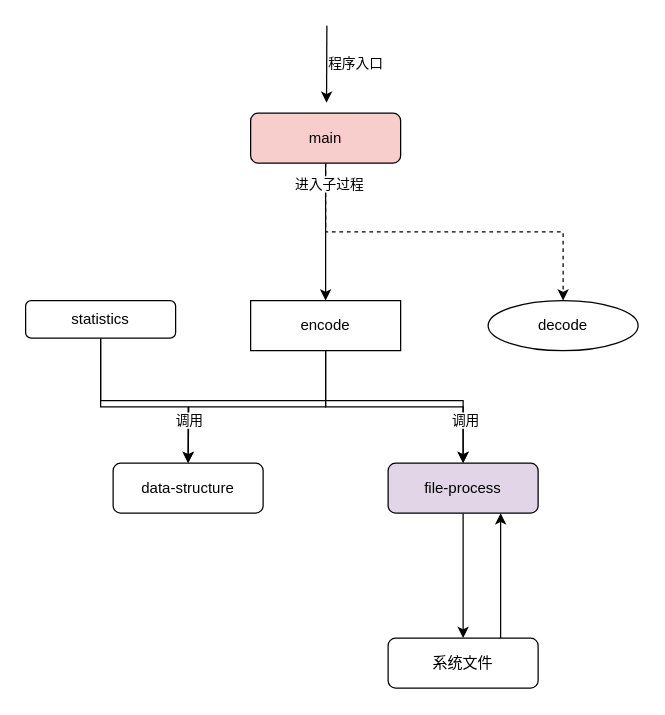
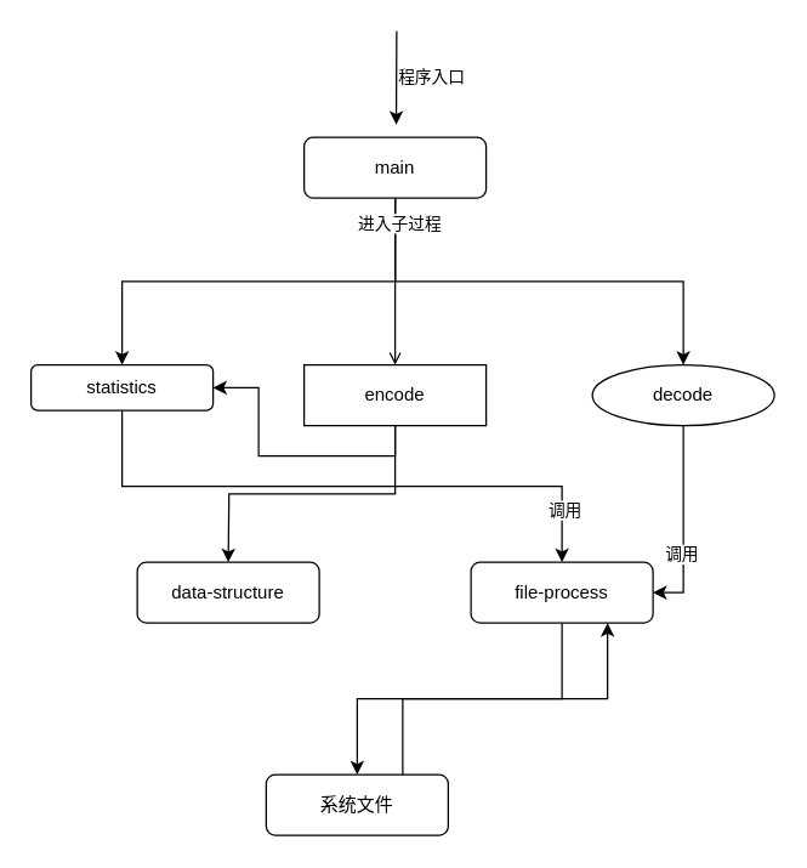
  <mxCell id="0" />
  <mxCell id="1" parent="0" />
- <mxCell id="3" style="edgeStyle=orthogonalEdgeStyle;rounded=0;orthogonalLoop=1;jettySize=auto;html=1;exitX=0.5;exitY=1;exitDx=0;exitDy=0;entryX=0.5;entryY=0;entryDx=0;entryDy=0;" edge="1" parent="1" source="6" target="14"><mxGeometry relative="1" as="geometry" /></mxCell>
- <mxCell id="4" style="edgeStyle=orthogonalEdgeStyle;rounded=0;orthogonalLoop=1;jettySize=auto;html=1;exitX=0.5;exitY=1;exitDx=0;exitDy=0;entryX=0.5;entryY=0;entryDx=0;entryDy=0;dashed=1;" edge="1" parent="1" source="6" target="11"><mxGeometry relative="1" as="geometry" /></mxCell>
+ <mxCell id="2" style="edgeStyle=orthogonalEdgeStyle;rounded=0;orthogonalLoop=1;jettySize=auto;html=1;exitX=0.5;exitY=1;exitDx=0;exitDy=0;entryX=0.5;entryY=0;entryDx=0;entryDy=0;" edge="1" parent="1" source="6" target="19"><mxGeometry relative="1" as="geometry" /></mxCell>
+ <mxCell id="3" style="edgeStyle=orthogonalEdgeStyle;rounded=0;orthogonalLoop=1;jettySize=auto;html=1;exitX=0.5;exitY=1;exitDx=0;exitDy=0;entryX=0.5;entryY=0;entryDx=0;entryDy=0;endArrow=open;" edge="1" parent="1" source="6" target="14"><mxGeometry relative="1" as="geometry" /></mxCell>
+ <mxCell id="4" style="edgeStyle=orthogonalEdgeStyle;rounded=0;orthogonalLoop=1;jettySize=auto;html=1;exitX=0.5;exitY=1;exitDx=0;exitDy=0;entryX=0.5;entryY=0;entryDx=0;entryDy=0;" edge="1" parent="1" source="6" target="11"><mxGeometry relative="1" as="geometry" /></mxCell>
  <mxCell id="5" value="进入子过程" style="edgeLabel;html=1;align=center;verticalAlign=middle;resizable=0;points=[];" vertex="1" connectable="0" parent="4"><mxGeometry x="-0.896" y="2" relative="1" as="geometry"><mxPoint as="offset" /></mxGeometry></mxCell>
- <mxCell id="6" value="main" style="rounded=1;whiteSpace=wrap;html=1;fontSize=12;glass=0;strokeWidth=1;shadow=0;fillColor=#f8cecc;" parent="1" vertex="1"><mxGeometry x="200" y="90" width="120" height="40" as="geometry" /></mxCell>
+ <mxCell id="6" value="main" style="rounded=1;whiteSpace=wrap;html=1;fontSize=12;glass=0;strokeWidth=1;shadow=0;" parent="1" vertex="1"><mxGeometry x="200" y="90" width="120" height="40" as="geometry" /></mxCell>
  <mxCell id="7" value="" style="endArrow=classic;html=1;entryX=0.506;entryY=-0.208;entryDx=0;entryDy=0;entryPerimeter=0;" edge="1" parent="1" target="6"><mxGeometry width="50" height="50" relative="1" as="geometry"><mxPoint x="261" y="20" as="sourcePoint" /><mxPoint x="340" y="340" as="targetPoint" /></mxGeometry></mxCell>
  <mxCell id="8" value="程序入口" style="edgeLabel;html=1;align=center;verticalAlign=middle;resizable=0;points=[];" vertex="1" connectable="0" parent="7"><mxGeometry x="-0.549" y="-4" relative="1" as="geometry"><mxPoint x="27" y="16" as="offset" /></mxGeometry></mxCell>
+ <mxCell id="9" style="edgeStyle=orthogonalEdgeStyle;rounded=0;orthogonalLoop=1;jettySize=auto;html=1;exitX=0.5;exitY=1;exitDx=0;exitDy=0;entryX=1;entryY=0.5;entryDx=0;entryDy=0;" edge="1" parent="1" source="11" target="22"><mxGeometry relative="1" as="geometry" /></mxCell>
+ <mxCell id="10" value="调用" style="edgeLabel;html=1;align=center;verticalAlign=middle;resizable=0;points=[];" vertex="1" connectable="0" parent="9"><mxGeometry x="0.287" y="-2" relative="1" as="geometry"><mxPoint as="offset" /></mxGeometry></mxCell>
  <mxCell id="11" value="decode" style="ellipse;whiteSpace=wrap;html=1;fontSize=12;glass=0;strokeWidth=1;shadow=0;" vertex="1" parent="1"><mxGeometry x="390" y="240" width="120" height="40" as="geometry" /></mxCell>
  <mxCell id="12" style="edgeStyle=orthogonalEdgeStyle;rounded=0;orthogonalLoop=1;jettySize=auto;html=1;exitX=0.5;exitY=1;exitDx=0;exitDy=0;" edge="1" parent="1" source="14"><mxGeometry relative="1" as="geometry"><mxPoint x="150" y="370" as="targetPoint" /></mxGeometry></mxCell>
- <mxCell id="13" style="edgeStyle=orthogonalEdgeStyle;rounded=0;orthogonalLoop=1;jettySize=auto;html=1;exitX=0.5;exitY=1;exitDx=0;exitDy=0;entryX=0.5;entryY=0;entryDx=0;entryDy=0;" edge="1" parent="1" source="14" target="22"><mxGeometry relative="1" as="geometry" /></mxCell>
+ <mxCell id="13" style="edgeStyle=orthogonalEdgeStyle;rounded=0;orthogonalLoop=1;jettySize=auto;html=1;exitX=0.5;exitY=1;exitDx=0;exitDy=0;" edge="1" parent="1" source="14" target="19"><mxGeometry relative="1" as="geometry" /></mxCell>
  <mxCell id="14" value="encode" style="whiteSpace=wrap;html=1;fontSize=12;glass=0;strokeWidth=1;shadow=0;rounded=0;" vertex="1" parent="1"><mxGeometry x="200" y="240" width="120" height="40" as="geometry" /></mxCell>
- <mxCell id="15" style="edgeStyle=orthogonalEdgeStyle;rounded=0;orthogonalLoop=1;jettySize=auto;html=1;exitX=0.5;exitY=1;exitDx=0;exitDy=0;entryX=0.5;entryY=0;entryDx=0;entryDy=0;" edge="1" parent="1" source="19" target="20"><mxGeometry relative="1" as="geometry"><Array as="points"><mxPoint x="80" y="325" /><mxPoint x="150" y="325" /></Array></mxGeometry></mxCell>
- <mxCell id="16" value="调用" style="edgeLabel;html=1;align=center;verticalAlign=middle;resizable=0;points=[];" vertex="1" connectable="0" parent="15"><mxGeometry x="0.583" relative="1" as="geometry"><mxPoint as="offset" /></mxGeometry></mxCell>
  <mxCell id="17" style="edgeStyle=orthogonalEdgeStyle;rounded=0;orthogonalLoop=1;jettySize=auto;html=1;exitX=0.5;exitY=1;exitDx=0;exitDy=0;entryX=0.5;entryY=0;entryDx=0;entryDy=0;" edge="1" parent="1" source="19" target="22"><mxGeometry relative="1" as="geometry" /></mxCell>
  <mxCell id="18" value="调用" style="edgeLabel;html=1;align=center;verticalAlign=middle;resizable=0;points=[];" vertex="1" connectable="0" parent="17"><mxGeometry x="0.819" y="1" relative="1" as="geometry"><mxPoint as="offset" /></mxGeometry></mxCell>
  <mxCell id="19" value="statistics" style="rounded=1;whiteSpace=wrap;html=1;fontSize=12;glass=0;strokeWidth=1;shadow=0;" vertex="1" parent="1"><mxGeometry x="20" y="240" width="120" height="30" as="geometry" /></mxCell>
  <mxCell id="20" value="data-structure" style="rounded=1;whiteSpace=wrap;html=1;fontSize=12;glass=0;strokeWidth=1;shadow=0;" vertex="1" parent="1"><mxGeometry x="90" y="370" width="120" height="40" as="geometry" /></mxCell>
  <mxCell id="21" style="edgeStyle=orthogonalEdgeStyle;rounded=0;orthogonalLoop=1;jettySize=auto;html=1;exitX=0.5;exitY=1;exitDx=0;exitDy=0;" edge="1" parent="1" source="22" target="24"><mxGeometry relative="1" as="geometry" /></mxCell>
- <mxCell id="22" value="file-process" style="rounded=1;whiteSpace=wrap;html=1;fontSize=12;glass=0;strokeWidth=1;shadow=0;fillColor=#e1d5e7;" vertex="1" parent="1"><mxGeometry x="310" y="370" width="120" height="40" as="geometry" /></mxCell>
+ <mxCell id="22" value="file-process" style="rounded=1;whiteSpace=wrap;html=1;fontSize=12;glass=0;strokeWidth=1;shadow=0;" vertex="1" parent="1"><mxGeometry x="310" y="370" width="120" height="40" as="geometry" /></mxCell>
  <mxCell id="23" style="edgeStyle=orthogonalEdgeStyle;rounded=0;orthogonalLoop=1;jettySize=auto;html=1;exitX=0.75;exitY=0;exitDx=0;exitDy=0;entryX=0.75;entryY=1;entryDx=0;entryDy=0;" edge="1" parent="1" source="24" target="22"><mxGeometry relative="1" as="geometry" /></mxCell>
- <mxCell id="24" value="系统文件" style="rounded=1;whiteSpace=wrap;html=1;fontSize=12;glass=0;strokeWidth=1;shadow=0;" vertex="1" parent="1"><mxGeometry x="310" y="510" width="120" height="40" as="geometry" /></mxCell>
+ <mxCell id="24" value="系统文件" style="rounded=1;whiteSpace=wrap;html=1;fontSize=12;glass=0;strokeWidth=1;shadow=0;" vertex="1" parent="1"><mxGeometry x="175" y="510" width="120" height="40" as="geometry" /></mxCell>
